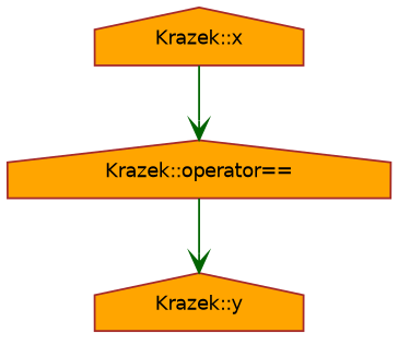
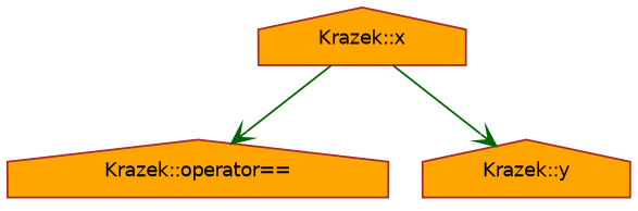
  digraph {
    rankdir=TB
    node [color=brown fillcolor=orange fontname=Helvetica fontsize=10 shape=house style=filled]
    edge [arrowhead=vee color=darkgreen fontname=Helvetica fontsize=10 labelfontname=Helvetica labelfontsize=10 style=solid]
    n1 [fontcolor=black height=0.2 label="Krazek::operator==" width=0.4]
    n2 [height=0.2 label="Krazek::y" width=0.4]
    n3 [height=0.2 label="Krazek::x" width=0.4]
-   n1 -> n2
+   n3 -> n2
    n3 -> n1
  }
